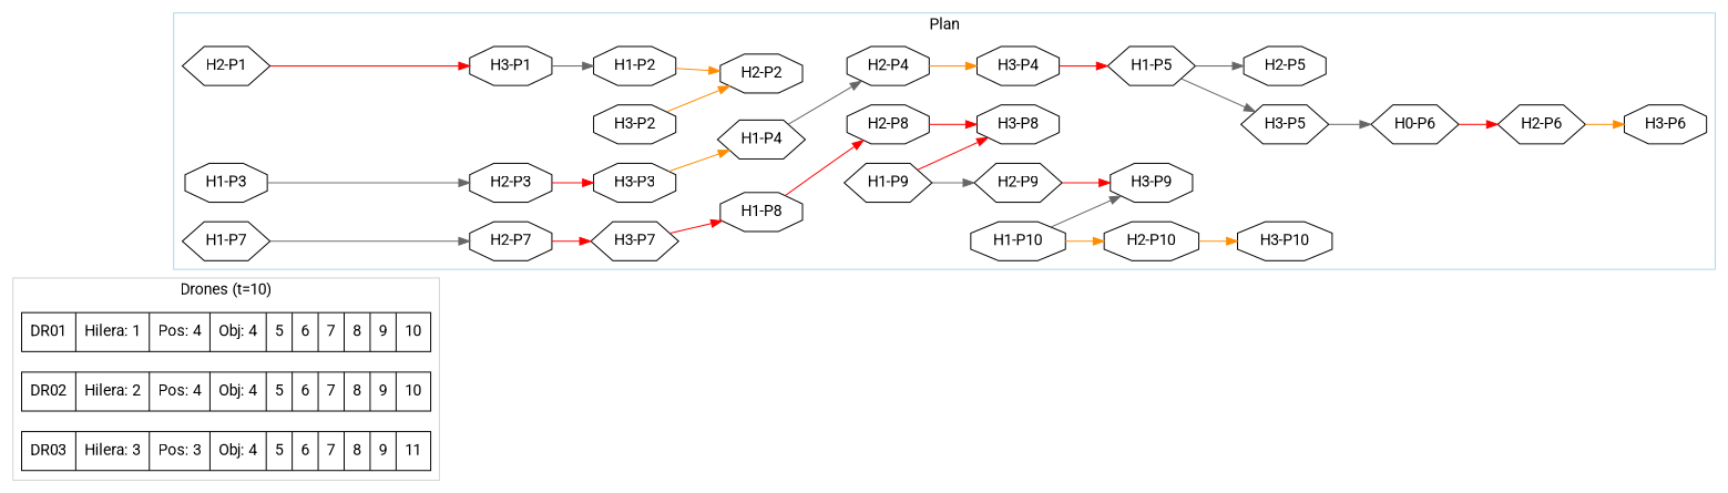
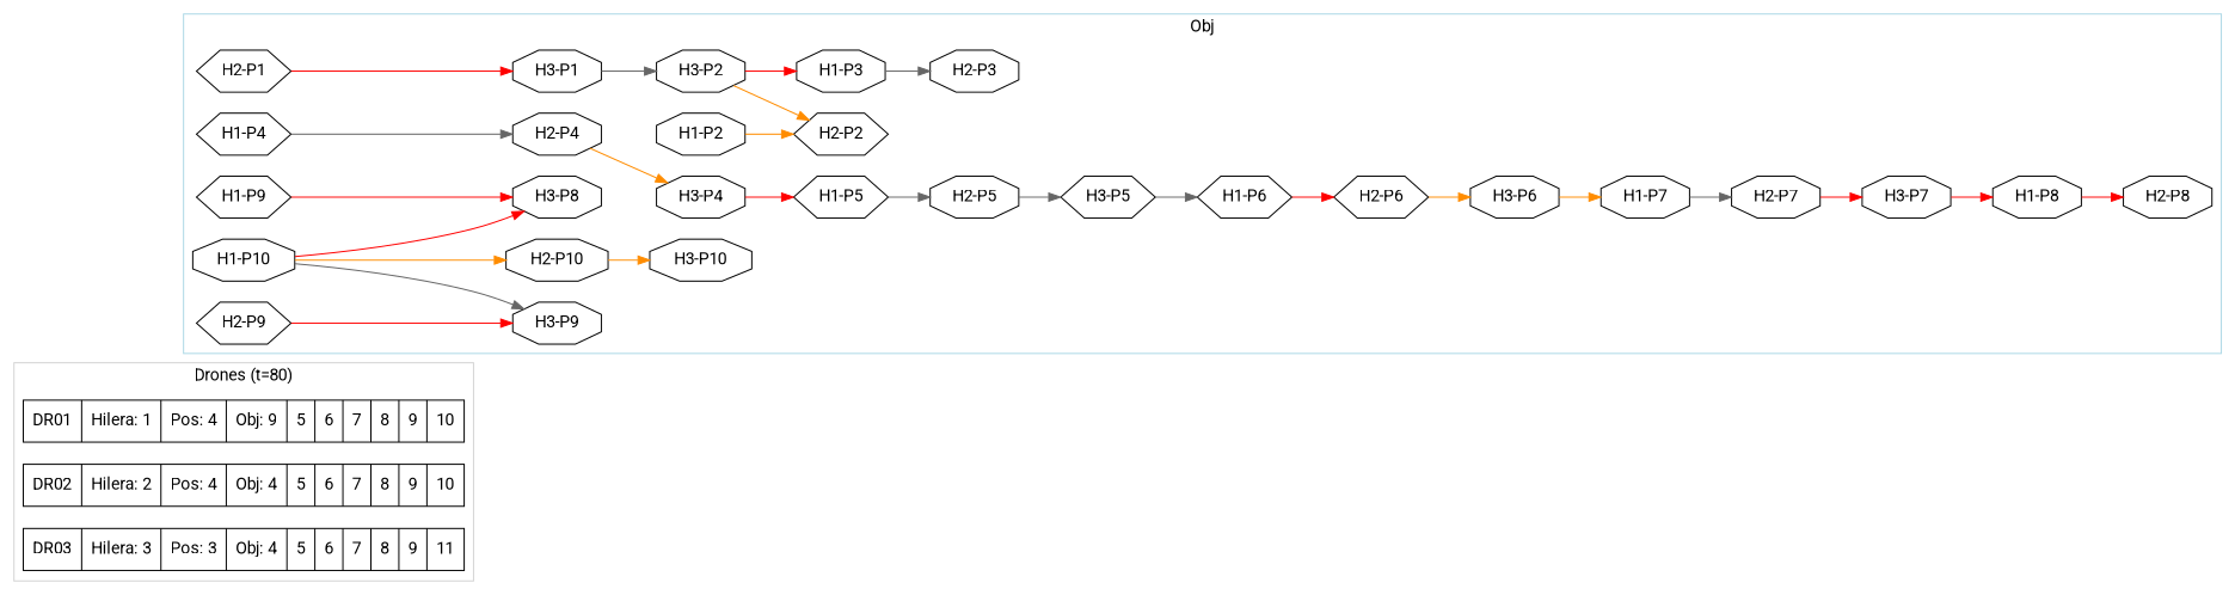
  digraph {
    fontname=Roboto
    rankdir=LR
    node [fontname=Roboto shape=octagon]
    edge [color=red fontname=Roboto]
-   n1 [label="{DR01|Hilera: 1|Pos: 4|Obj: 4|5|6|7|8|9|10}" shape=record]
+   n1 [label="{DR01|Hilera: 1|Pos: 4|Obj: 9|5|6|7|8|9|10}" shape=record]
    n2 [label="{DR02|Hilera: 2|Pos: 4|Obj: 4|5|6|7|8|9|10}" shape=record]
    n3 [label="{DR03|Hilera: 3|Pos: 3|Obj: 4|5|6|7|8|9|11}" shape=record]
    n4 [label="H2-P1" shape=hexagon]
    n5 [label="H3-P1"]
    n6 [label="H1-P2"]
-   n7 [label="H2-P2"]
+   n7 [label="H2-P2" shape=hexagon]
    n8 [label="H3-P2"]
    n9 [label="H1-P3"]
    n10 [label="H2-P3"]
-   n11 [label="H3-P3"]
    n12 [label="H1-P4" shape=hexagon]
    n13 [label="H2-P4"]
    n14 [label="H3-P4"]
    n15 [label="H1-P5" shape=hexagon]
    n16 [label="H2-P5"]
    n17 [label="H3-P5" shape=hexagon]
-   n18 [label="H0-P6" shape=hexagon]
+   n18 [label="H1-P6" shape=hexagon]
    n19 [label="H2-P6" shape=hexagon]
    n20 [label="H3-P6"]
-   n21 [label="H1-P7" shape=hexagon]
+   n21 [label="H1-P7"]
    n22 [label="H2-P7"]
-   n23 [label="H3-P7" shape=hexagon]
+   n23 [label="H3-P7"]
    n24 [label="H1-P8"]
    n25 [label="H2-P8"]
    n26 [label="H3-P8"]
    n27 [label="H1-P9" shape=hexagon]
    n28 [label="H2-P9" shape=hexagon]
    n29 [label="H3-P9"]
    n30 [label="H1-P10"]
    n31 [label="H2-P10"]
    n32 [label="H3-P10"]
    subgraph cluster_1 {
      color=lightgrey
-     label="Drones (t=10)"
+     label="Drones (t=80)"
      n1
      n2
      n3
    }
    subgraph cluster_2 {
      color=lightblue
-     label=Plan
+     label=Obj
      n4
      n5
      n6
      n7
      n8
      n9
      n10
-     n11
      n12
      n13
      n14
      n15
      n16
      n17
      n18
      n19
      n20
      n21
      n22
      n23
      n24
      n25
      n26
      n27
      n28
      n29
      n30
      n31
      n32
    }
    n4 -> n5
-   n5 -> n6 [color=gray40]
+   n5 -> n8 [color=gray40]
    n6 -> n7 [color=darkorange]
    n8 -> n7 [color=darkorange]
+   n8 -> n9
    n9 -> n10 [color=gray40]
-   n10 -> n11
-   n11 -> n12 [color=darkorange]
    n12 -> n13 [color=gray40]
    n13 -> n14 [color=darkorange]
    n14 -> n15
    n15 -> n16 [color=gray40]
-   n15 -> n17 [color=gray40]
+   n16 -> n17 [color=gray40]
    n17 -> n18 [color=gray40]
    n18 -> n19
    n19 -> n20 [color=darkorange]
+   n20 -> n21 [color=darkorange]
    n21 -> n22 [color=gray40]
    n22 -> n23
    n23 -> n24
    n24 -> n25
-   n25 -> n26
+   n30 -> n26
    n27 -> n26
-   n27 -> n28 [color=gray40]
    n28 -> n29
    n30 -> n29 [color=gray40]
    n30 -> n31 [color=darkorange]
    n31 -> n32 [color=darkorange]
  }
